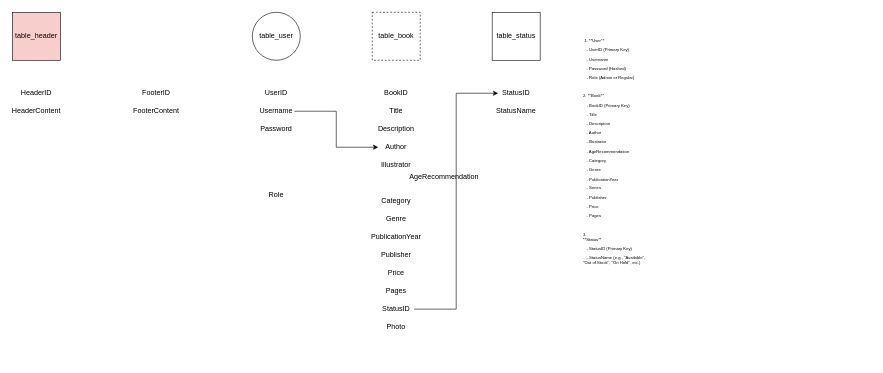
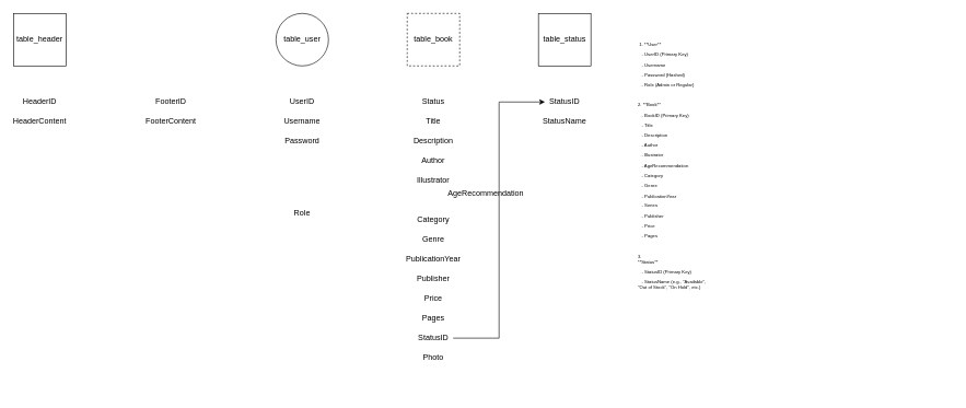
  <mxCell id="0" />
  <mxCell id="1" parent="0" />
  <mxCell id="2" value="table_user" style="ellipse;whiteSpace=wrap;html=1;aspect=fixed;" vertex="1" parent="1"><mxGeometry x="420" y="20" width="80" height="80" as="geometry" /></mxCell>
  <mxCell id="3" value="table_book" style="whiteSpace=wrap;html=1;aspect=fixed;dashed=1;" vertex="1" parent="1"><mxGeometry x="620" y="20" width="80" height="80" as="geometry" /></mxCell>
  <mxCell id="4" value="table_status" style="whiteSpace=wrap;html=1;aspect=fixed;" vertex="1" parent="1"><mxGeometry x="820" y="20" width="80" height="80" as="geometry" /></mxCell>
  <mxCell id="5" value="&lt;h1 style=&quot;margin-top: 0px; font-size: 7px;&quot;&gt;&lt;p style=&quot;&quot; class=&quot;MsoNormal&quot;&gt;&lt;span style=&quot;font-weight: normal; background-color: initial;&quot;&gt;&amp;nbsp;&lt;/span&gt;&lt;span style=&quot;font-weight: normal; background-color: initial;&quot;&gt;1. **User**&lt;/span&gt;&lt;/p&gt;&lt;p style=&quot;&quot; class=&quot;MsoNormal&quot;&gt;&lt;span style=&quot;font-weight: normal;&quot; lang=&quot;EN-US&quot;&gt;&amp;nbsp;&amp;nbsp; - UserID (Primary Key)&lt;/span&gt;&lt;/p&gt;&lt;p style=&quot;&quot; class=&quot;MsoNormal&quot;&gt;&lt;span style=&quot;font-weight: normal;&quot; lang=&quot;EN-US&quot;&gt;&amp;nbsp;&amp;nbsp; - Username&lt;/span&gt;&lt;/p&gt;&lt;p style=&quot;&quot; class=&quot;MsoNormal&quot;&gt;&lt;span style=&quot;font-weight: normal;&quot; lang=&quot;EN-US&quot;&gt;&amp;nbsp;&amp;nbsp; - Password (Hashed)&lt;/span&gt;&lt;/p&gt;&lt;p style=&quot;&quot; class=&quot;MsoNormal&quot;&gt;&lt;span style=&quot;font-weight: normal;&quot; lang=&quot;EN-US&quot;&gt;&amp;nbsp;&amp;nbsp; - Role (Admin or Regular)&lt;/span&gt;&lt;/p&gt;&lt;p style=&quot;&quot; class=&quot;MsoNormal&quot;&gt;&lt;span style=&quot;font-weight: normal;&quot; lang=&quot;EN-US&quot;&gt;&amp;nbsp;&lt;/span&gt;&lt;/p&gt;&lt;p style=&quot;&quot; class=&quot;MsoNormal&quot;&gt;&lt;span style=&quot;font-weight: normal;&quot; lang=&quot;EN-US&quot;&gt;2. **Book**&lt;/span&gt;&lt;/p&gt;&lt;p style=&quot;&quot; class=&quot;MsoNormal&quot;&gt;&lt;span style=&quot;font-weight: normal;&quot; lang=&quot;EN-US&quot;&gt;&amp;nbsp;&amp;nbsp; - BookID (Primary Key)&lt;/span&gt;&lt;/p&gt;&lt;p style=&quot;&quot; class=&quot;MsoNormal&quot;&gt;&lt;span style=&quot;font-weight: normal;&quot; lang=&quot;EN-US&quot;&gt;&amp;nbsp;&amp;nbsp; - Title&lt;/span&gt;&lt;/p&gt;&lt;p style=&quot;&quot; class=&quot;MsoNormal&quot;&gt;&lt;span style=&quot;font-weight: normal;&quot; lang=&quot;EN-US&quot;&gt;&amp;nbsp;&amp;nbsp; - Description&lt;/span&gt;&lt;/p&gt;&lt;p style=&quot;&quot; class=&quot;MsoNormal&quot;&gt;&lt;span style=&quot;font-weight: normal;&quot; lang=&quot;EN-US&quot;&gt;&amp;nbsp;&amp;nbsp; - Author&lt;/span&gt;&lt;/p&gt;&lt;p style=&quot;&quot; class=&quot;MsoNormal&quot;&gt;&lt;span style=&quot;font-weight: normal;&quot; lang=&quot;EN-US&quot;&gt;&amp;nbsp;&amp;nbsp; - Illustrator&lt;/span&gt;&lt;/p&gt;&lt;p style=&quot;&quot; class=&quot;MsoNormal&quot;&gt;&lt;span style=&quot;font-weight: normal;&quot; lang=&quot;EN-US&quot;&gt;&amp;nbsp;&amp;nbsp; - AgeRecommendation&lt;/span&gt;&lt;/p&gt;&lt;p style=&quot;&quot; class=&quot;MsoNormal&quot;&gt;&lt;span style=&quot;font-weight: normal;&quot; lang=&quot;EN-US&quot;&gt;&amp;nbsp;&amp;nbsp; - Category&lt;/span&gt;&lt;/p&gt;&lt;p style=&quot;&quot; class=&quot;MsoNormal&quot;&gt;&lt;span style=&quot;font-weight: normal;&quot; lang=&quot;EN-US&quot;&gt;&amp;nbsp;&amp;nbsp; - Genre&lt;/span&gt;&lt;/p&gt;&lt;p style=&quot;&quot; class=&quot;MsoNormal&quot;&gt;&lt;span style=&quot;font-weight: normal;&quot; lang=&quot;EN-US&quot;&gt;&amp;nbsp;&amp;nbsp; - PublicationYear&lt;/span&gt;&lt;/p&gt;&lt;p style=&quot;&quot; class=&quot;MsoNormal&quot;&gt;&lt;span style=&quot;font-weight: normal;&quot; lang=&quot;EN-US&quot;&gt;&amp;nbsp;&amp;nbsp; - Series&lt;/span&gt;&lt;/p&gt;&lt;p style=&quot;&quot; class=&quot;MsoNormal&quot;&gt;&lt;span style=&quot;font-weight: normal;&quot; lang=&quot;EN-US&quot;&gt;&amp;nbsp;&amp;nbsp; - Publisher&lt;/span&gt;&lt;/p&gt;&lt;p style=&quot;&quot; class=&quot;MsoNormal&quot;&gt;&lt;span style=&quot;font-weight: normal;&quot; lang=&quot;EN-US&quot;&gt;&amp;nbsp;&amp;nbsp; - Price&lt;/span&gt;&lt;/p&gt;&lt;p style=&quot;&quot; class=&quot;MsoNormal&quot;&gt;&lt;span style=&quot;font-weight: normal;&quot; lang=&quot;EN-US&quot;&gt;&amp;nbsp;&amp;nbsp; - Pages&lt;/span&gt;&lt;/p&gt;&lt;p style=&quot;&quot; class=&quot;MsoNormal&quot;&gt;&lt;span style=&quot;font-weight: normal;&quot; lang=&quot;EN-US&quot;&gt;&amp;nbsp;&lt;/span&gt;&lt;/p&gt;&lt;p style=&quot;&quot; class=&quot;MsoNormal&quot;&gt;&lt;span style=&quot;font-weight: normal;&quot; lang=&quot;EN-US&quot;&gt;3.&lt;br/&gt;**Status**&lt;/span&gt;&lt;/p&gt;&lt;p style=&quot;&quot; class=&quot;MsoNormal&quot;&gt;&lt;span style=&quot;font-weight: normal;&quot; lang=&quot;EN-US&quot;&gt;&amp;nbsp;&amp;nbsp; - StatusID (Primary Key)&lt;/span&gt;&lt;/p&gt;&lt;p style=&quot;&quot; class=&quot;MsoNormal&quot;&gt;&lt;span style=&quot;font-weight: normal;&quot; lang=&quot;EN-US&quot;&gt;&amp;nbsp;&amp;nbsp; - StatusName (e.g., &quot;Available&quot;,&lt;br/&gt;&quot;Out of Stock&quot;, &quot;On Hold&quot;, etc.)&lt;/span&gt;&lt;/p&gt;&lt;p style=&quot;&quot; class=&quot;MsoNormal&quot;&gt;&lt;span style=&quot;font-weight: normal;&quot; lang=&quot;EN-US&quot;&gt;&amp;nbsp;&lt;/span&gt;&lt;/p&gt;&lt;p style=&quot;&quot; class=&quot;MsoNormal&quot;&gt;&lt;br/&gt;&lt;br/&gt;&lt;br/&gt;&lt;br/&gt;&lt;br/&gt;&lt;br/&gt;&lt;br/&gt;&lt;br/&gt;&lt;br/&gt;&lt;br/&gt;&lt;br/&gt;&lt;br/&gt;&lt;br/&gt;&lt;br/&gt;&lt;br/&gt;&lt;br/&gt;&lt;br/&gt;&lt;br/&gt;&lt;br/&gt;&lt;br/&gt;&lt;br/&gt;&lt;br/&gt;&lt;br/&gt;&lt;br/&gt;&lt;br/&gt;&lt;br/&gt;&lt;br/&gt;&lt;br/&gt;&lt;br/&gt;&lt;br/&gt;&lt;br/&gt;&lt;br/&gt;&lt;br/&gt;&lt;br/&gt;&lt;br/&gt;&lt;br/&gt;&lt;br/&gt;&lt;br/&gt;&lt;br/&gt;&lt;br/&gt;&lt;br/&gt;&lt;br/&gt;&lt;br/&gt;&lt;br/&gt;&lt;br/&gt;&lt;br/&gt;&lt;br/&gt;&lt;br/&gt;&lt;br/&gt;&lt;br/&gt;&lt;br/&gt;&lt;br/&gt;&lt;br/&gt;&lt;br/&gt;&lt;/p&gt;&lt;p style=&quot;&quot; class=&quot;MsoNormal&quot;&gt;&lt;br&gt;&lt;/p&gt;&lt;/h1&gt;" style="text;html=1;whiteSpace=wrap;overflow=hidden;rounded=0;" vertex="1" parent="1"><mxGeometry x="970" y="50" width="480" height="550" as="geometry" /></mxCell>
  <mxCell id="6" value="UserID" style="text;html=1;align=center;verticalAlign=middle;whiteSpace=wrap;rounded=0;" vertex="1" parent="1"><mxGeometry x="430" y="140" width="60" height="30" as="geometry" /></mxCell>
- <mxCell id="7" style="edgeStyle=orthogonalEdgeStyle;rounded=0;orthogonalLoop=1;jettySize=auto;html=1;exitX=1;exitY=0.5;exitDx=0;exitDy=0;entryX=0;entryY=0.5;entryDx=0;entryDy=0;" edge="1" parent="1" source="8" target="14"><mxGeometry relative="1" as="geometry" /></mxCell>
  <mxCell id="8" value="Username" style="text;html=1;align=center;verticalAlign=middle;whiteSpace=wrap;rounded=0;" vertex="1" parent="1"><mxGeometry x="430" y="170" width="60" height="30" as="geometry" /></mxCell>
  <mxCell id="9" value="Password" style="text;html=1;align=center;verticalAlign=middle;whiteSpace=wrap;rounded=0;" vertex="1" parent="1"><mxGeometry x="430" y="200" width="60" height="30" as="geometry" /></mxCell>
  <mxCell id="10" value="Role" style="text;html=1;align=center;verticalAlign=middle;whiteSpace=wrap;rounded=0;" vertex="1" parent="1"><mxGeometry x="430" y="310" width="60" height="30" as="geometry" /></mxCell>
- <mxCell id="11" value="BookID" style="text;html=1;align=center;verticalAlign=middle;whiteSpace=wrap;rounded=0;" vertex="1" parent="1"><mxGeometry x="630" y="140" width="60" height="30" as="geometry" /></mxCell>
+ <mxCell id="11" value="Status" style="text;html=1;align=center;verticalAlign=middle;whiteSpace=wrap;rounded=0;" vertex="1" parent="1"><mxGeometry x="630" y="140" width="60" height="30" as="geometry" /></mxCell>
  <mxCell id="12" value="Title&lt;span style=&quot;color: rgba(0, 0, 0, 0); font-family: monospace; font-size: 0px; text-align: start; text-wrap: nowrap;&quot;&gt;%3CmxGraphModel%3E%3Croot%3E%3CmxCell%20id%3D%220%22%2F%3E%3CmxCell%20id%3D%221%22%20parent%3D%220%22%2F%3E%3CmxCell%20id%3D%222%22%20value%3D%22BookID%22%20style%3D%22text%3Bhtml%3D1%3Balign%3Dcenter%3BverticalAlign%3Dmiddle%3BwhiteSpace%3Dwrap%3Brounded%3D0%3B%22%20vertex%3D%221%22%20parent%3D%221%22%3E%3CmxGeometry%20x%3D%22290%22%20y%3D%22270%22%20width%3D%2260%22%20height%3D%2230%22%20as%3D%22geometry%22%2F%3E%3C%2FmxCell%3E%3C%2Froot%3E%3C%2FmxGraphModel%3E&lt;/span&gt;" style="text;html=1;align=center;verticalAlign=middle;whiteSpace=wrap;rounded=0;" vertex="1" parent="1"><mxGeometry x="630" y="170" width="60" height="30" as="geometry" /></mxCell>
  <mxCell id="13" value="Description" style="text;html=1;align=center;verticalAlign=middle;whiteSpace=wrap;rounded=0;" vertex="1" parent="1"><mxGeometry x="630" y="200" width="60" height="30" as="geometry" /></mxCell>
  <mxCell id="14" value="Author" style="text;html=1;align=center;verticalAlign=middle;whiteSpace=wrap;rounded=0;" vertex="1" parent="1"><mxGeometry x="630" y="230" width="60" height="30" as="geometry" /></mxCell>
  <mxCell id="15" value="Illustrator" style="text;html=1;align=center;verticalAlign=middle;whiteSpace=wrap;rounded=0;" vertex="1" parent="1"><mxGeometry x="630" y="260" width="60" height="30" as="geometry" /></mxCell>
  <mxCell id="16" value="AgeRecommendation" style="text;html=1;align=center;verticalAlign=middle;whiteSpace=wrap;rounded=0;" vertex="1" parent="1"><mxGeometry x="710" y="280" width="60" height="30" as="geometry" /></mxCell>
  <mxCell id="17" value="Category" style="text;html=1;align=center;verticalAlign=middle;whiteSpace=wrap;rounded=0;" vertex="1" parent="1"><mxGeometry x="630" y="320" width="60" height="30" as="geometry" /></mxCell>
  <mxCell id="18" value="Genre" style="text;html=1;align=center;verticalAlign=middle;whiteSpace=wrap;rounded=0;" vertex="1" parent="1"><mxGeometry x="630" y="350" width="60" height="30" as="geometry" /></mxCell>
  <mxCell id="19" value="PublicationYear" style="text;html=1;align=center;verticalAlign=middle;whiteSpace=wrap;rounded=0;" vertex="1" parent="1"><mxGeometry x="630" y="380" width="60" height="30" as="geometry" /></mxCell>
  <mxCell id="20" value="Publisher" style="text;html=1;align=center;verticalAlign=middle;whiteSpace=wrap;rounded=0;" vertex="1" parent="1"><mxGeometry x="630" y="410" width="60" height="30" as="geometry" /></mxCell>
  <mxCell id="21" value="Price" style="text;html=1;align=center;verticalAlign=middle;whiteSpace=wrap;rounded=0;" vertex="1" parent="1"><mxGeometry x="630" y="440" width="60" height="30" as="geometry" /></mxCell>
  <mxCell id="22" value="Pages" style="text;html=1;align=center;verticalAlign=middle;whiteSpace=wrap;rounded=0;" vertex="1" parent="1"><mxGeometry x="630" y="470" width="60" height="30" as="geometry" /></mxCell>
  <mxCell id="23" value="StatusID" style="text;html=1;align=center;verticalAlign=middle;whiteSpace=wrap;rounded=0;" vertex="1" parent="1"><mxGeometry x="830" y="140" width="60" height="30" as="geometry" /></mxCell>
  <mxCell id="24" value="StatusName" style="text;html=1;align=center;verticalAlign=middle;whiteSpace=wrap;rounded=0;" vertex="1" parent="1"><mxGeometry x="830" y="170" width="60" height="30" as="geometry" /></mxCell>
  <mxCell id="25" style="edgeStyle=orthogonalEdgeStyle;rounded=0;orthogonalLoop=1;jettySize=auto;html=1;exitX=1;exitY=0.5;exitDx=0;exitDy=0;entryX=0;entryY=0.5;entryDx=0;entryDy=0;" edge="1" parent="1" source="26" target="23"><mxGeometry relative="1" as="geometry" /></mxCell>
  <mxCell id="26" value="StatusID" style="text;html=1;align=center;verticalAlign=middle;whiteSpace=wrap;rounded=0;" vertex="1" parent="1"><mxGeometry x="630" y="500" width="60" height="30" as="geometry" /></mxCell>
  <mxCell id="27" value="Photo" style="text;html=1;align=center;verticalAlign=middle;whiteSpace=wrap;rounded=0;" vertex="1" parent="1"><mxGeometry x="630" y="530" width="60" height="30" as="geometry" /></mxCell>
- <mxCell id="28" value="table_header" style="whiteSpace=wrap;html=1;aspect=fixed;fillColor=#f8cecc;" vertex="1" parent="1"><mxGeometry x="20" y="20" width="80" height="80" as="geometry" /></mxCell>
+ <mxCell id="28" value="table_header" style="whiteSpace=wrap;html=1;aspect=fixed;" vertex="1" parent="1"><mxGeometry x="20" y="20" width="80" height="80" as="geometry" /></mxCell>
  <mxCell id="29" value="FooterID" style="text;html=1;align=center;verticalAlign=middle;whiteSpace=wrap;rounded=0;" vertex="1" parent="1"><mxGeometry x="230" y="140" width="60" height="30" as="geometry" /></mxCell>
  <mxCell id="30" value="HeaderID" style="text;html=1;align=center;verticalAlign=middle;whiteSpace=wrap;rounded=0;" vertex="1" parent="1"><mxGeometry x="30" y="140" width="60" height="30" as="geometry" /></mxCell>
  <mxCell id="31" value="FooterContent" style="text;html=1;align=center;verticalAlign=middle;whiteSpace=wrap;rounded=0;" vertex="1" parent="1"><mxGeometry x="230" y="170" width="60" height="30" as="geometry" /></mxCell>
  <mxCell id="32" value="HeaderContent" style="text;html=1;align=center;verticalAlign=middle;whiteSpace=wrap;rounded=0;" vertex="1" parent="1"><mxGeometry x="30" y="170" width="60" height="30" as="geometry" /></mxCell>
